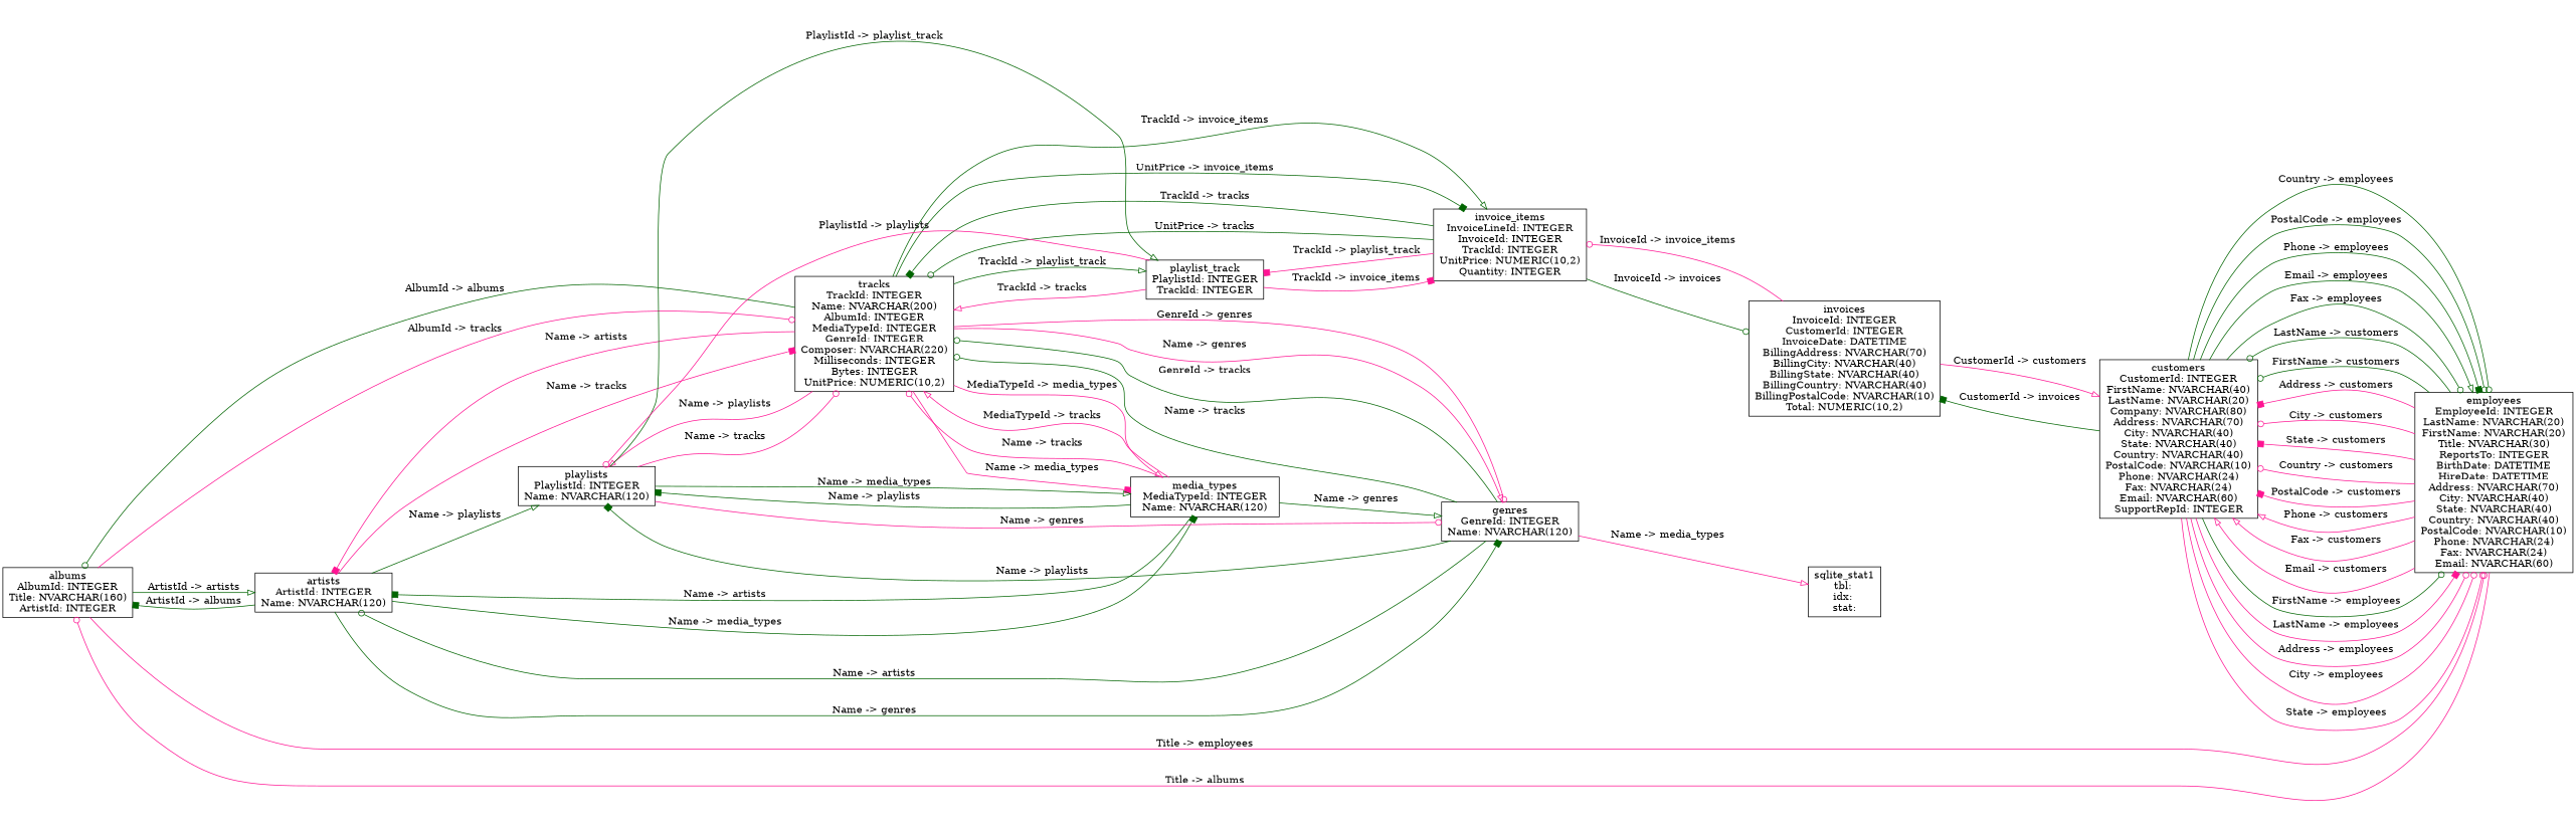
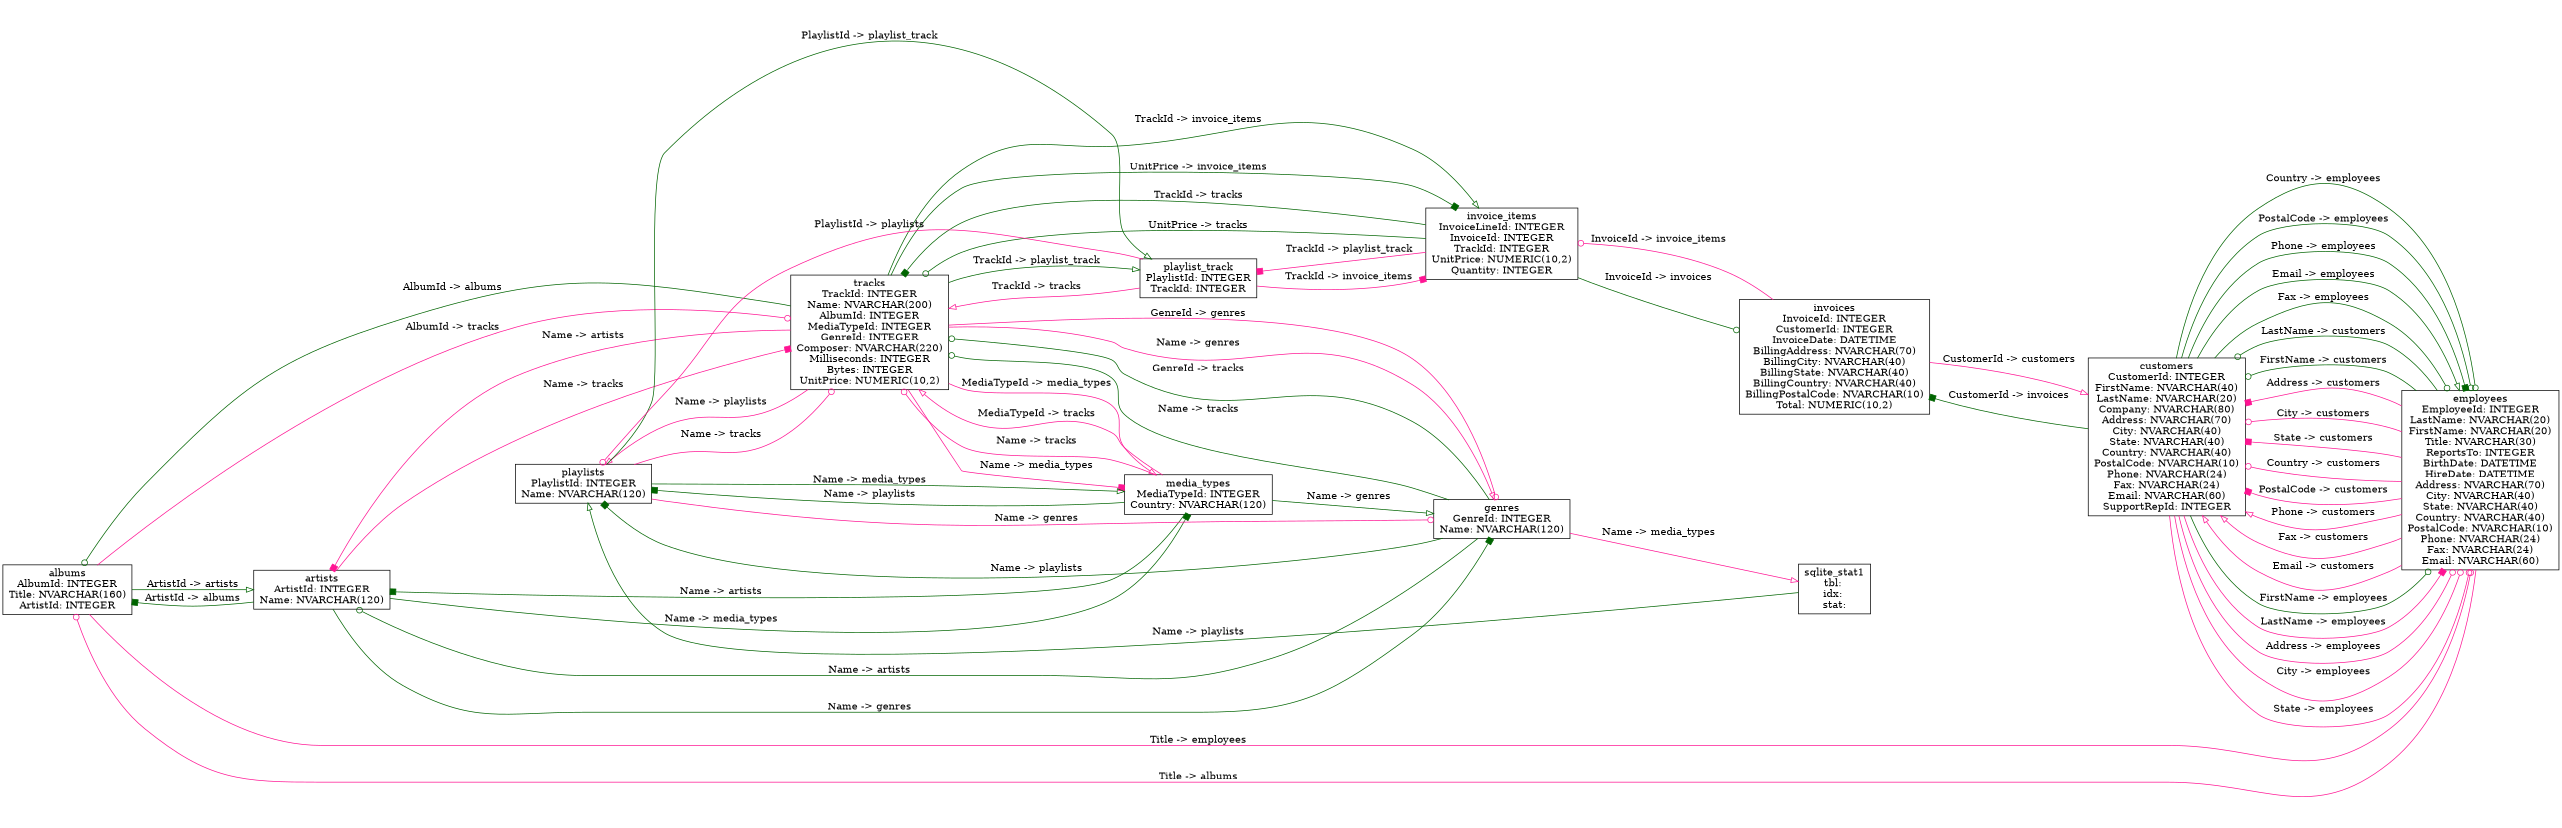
  digraph {
    rankdir=LR
    node [shape=record]
    edge [arrowhead=odot color=deeppink]
    n1 [label="albums\nAlbumId: INTEGER\nTitle: NVARCHAR(160)\nArtistId: INTEGER"]
    n2 [label="artists\nArtistId: INTEGER\nName: NVARCHAR(120)"]
    n3 [label="employees\nEmployeeId: INTEGER\nLastName: NVARCHAR(20)\nFirstName: NVARCHAR(20)\nTitle: NVARCHAR(30)\nReportsTo: INTEGER\nBirthDate: DATETIME\nHireDate: DATETIME\nAddress: NVARCHAR(70)\nCity: NVARCHAR(40)\nState: NVARCHAR(40)\nCountry: NVARCHAR(40)\nPostalCode: NVARCHAR(10)\nPhone: NVARCHAR(24)\nFax: NVARCHAR(24)\nEmail: NVARCHAR(60)"]
    n4 [label="tracks\nTrackId: INTEGER\nName: NVARCHAR(200)\nAlbumId: INTEGER\nMediaTypeId: INTEGER\nGenreId: INTEGER\nComposer: NVARCHAR(220)\nMilliseconds: INTEGER\nBytes: INTEGER\nUnitPrice: NUMERIC(10,2)"]
    n5 [label="genres\nGenreId: INTEGER\nName: NVARCHAR(120)"]
-   n6 [label="media_types\nMediaTypeId: INTEGER\nName: NVARCHAR(120)"]
+   n6 [label="media_types\nMediaTypeId: INTEGER\nCountry: NVARCHAR(120)"]
    n7 [label="playlists\nPlaylistId: INTEGER\nName: NVARCHAR(120)"]
    n8 [label="customers\nCustomerId: INTEGER\nFirstName: NVARCHAR(40)\nLastName: NVARCHAR(20)\nCompany: NVARCHAR(80)\nAddress: NVARCHAR(70)\nCity: NVARCHAR(40)\nState: NVARCHAR(40)\nCountry: NVARCHAR(40)\nPostalCode: NVARCHAR(10)\nPhone: NVARCHAR(24)\nFax: NVARCHAR(24)\nEmail: NVARCHAR(60)\nSupportRepId: INTEGER"]
    n9 [label="invoice_items\nInvoiceLineId: INTEGER\nInvoiceId: INTEGER\nTrackId: INTEGER\nUnitPrice: NUMERIC(10,2)\nQuantity: INTEGER"]
    n10 [label="playlist_track\nPlaylistId: INTEGER\nTrackId: INTEGER"]
    n11 [label="sqlite_stat1\ntbl: \nidx: \nstat: "]
    n12 [label="invoices\nInvoiceId: INTEGER\nCustomerId: INTEGER\nInvoiceDate: DATETIME\nBillingAddress: NVARCHAR(70)\nBillingCity: NVARCHAR(40)\nBillingState: NVARCHAR(40)\nBillingCountry: NVARCHAR(40)\nBillingPostalCode: NVARCHAR(10)\nTotal: NUMERIC(10,2)"]
    n1 -> n2 [arrowhead=onormal color=darkgreen label="ArtistId -> artists"]
    n1 -> n3 [label="Title -> employees"]
    n1 -> n4 [label="AlbumId -> tracks"]
    n2 -> n1 [arrowhead=box color=darkgreen label="ArtistId -> albums"]
    n2 -> n4 [arrowhead=box label="Name -> tracks"]
    n2 -> n5 [arrowhead=box color=darkgreen label="Name -> genres"]
    n2 -> n6 [arrowhead=box color=darkgreen label="Name -> media_types"]
-   n2 -> n7 [arrowhead=onormal color=darkgreen label="Name -> playlists"]
+   n11 -> n7 [arrowhead=onormal color=darkgreen label="Name -> playlists"]
    n3 -> n1 [label="Title -> albums"]
    n3 -> n8 [color=darkgreen label="LastName -> customers"]
    n3 -> n8 [color=darkgreen label="FirstName -> customers"]
    n3 -> n8 [arrowhead=box label="Address -> customers"]
    n3 -> n8 [label="City -> customers"]
    n3 -> n8 [arrowhead=box label="State -> customers"]
    n3 -> n8 [label="Country -> customers"]
    n3 -> n8 [arrowhead=box label="PostalCode -> customers"]
    n3 -> n8 [arrowhead=onormal label="Phone -> customers"]
    n3 -> n8 [arrowhead=onormal label="Fax -> customers"]
    n3 -> n8 [arrowhead=onormal label="Email -> customers"]
    n4 -> n1 [color=darkgreen label="AlbumId -> albums"]
    n4 -> n2 [arrowhead=box label="Name -> artists"]
    n4 -> n5 [arrowhead=onormal label="Name -> genres"]
    n4 -> n5 [label="GenreId -> genres"]
    n4 -> n6 [arrowhead=box label="Name -> media_types"]
    n4 -> n6 [arrowhead=onormal label="MediaTypeId -> media_types"]
    n4 -> n7 [arrowhead=onormal label="Name -> playlists"]
    n4 -> n9 [arrowhead=onormal color=darkgreen label="TrackId -> invoice_items"]
    n4 -> n9 [arrowhead=box color=darkgreen label="UnitPrice -> invoice_items"]
    n4 -> n10 [arrowhead=onormal color=darkgreen label="TrackId -> playlist_track"]
    n5 -> n2 [color=darkgreen label="Name -> artists"]
    n5 -> n4 [color=darkgreen label="GenreId -> tracks"]
    n5 -> n4 [color=darkgreen label="Name -> tracks"]
    n5 -> n7 [arrowhead=box color=darkgreen label="Name -> playlists"]
    n5 -> n11 [arrowhead=onormal label="Name -> media_types"]
    n6 -> n2 [arrowhead=box color=darkgreen label="Name -> artists"]
    n6 -> n4 [arrowhead=onormal label="MediaTypeId -> tracks"]
    n6 -> n4 [label="Name -> tracks"]
    n6 -> n5 [arrowhead=onormal color=darkgreen label="Name -> genres"]
    n6 -> n7 [arrowhead=box color=darkgreen label="Name -> playlists"]
    n7 -> n4 [label="Name -> tracks"]
    n7 -> n5 [label="Name -> genres"]
    n7 -> n6 [arrowhead=onormal color=darkgreen label="Name -> media_types"]
    n7 -> n10 [arrowhead=onormal color=darkgreen label="PlaylistId -> playlist_track"]
    n8 -> n3 [color=darkgreen label="FirstName -> employees"]
    n8 -> n3 [arrowhead=box label="LastName -> employees"]
    n8 -> n3 [label="Address -> employees"]
    n8 -> n3 [label="City -> employees"]
    n8 -> n3 [label="State -> employees"]
    n8 -> n3 [color=darkgreen label="Country -> employees"]
    n8 -> n3 [color=darkgreen label="PostalCode -> employees"]
    n8 -> n3 [arrowhead=box color=darkgreen label="Phone -> employees"]
    n8 -> n3 [color=darkgreen label="Fax -> employees"]
    n8 -> n3 [arrowhead=onormal color=darkgreen label="Email -> employees"]
    n8 -> n12 [arrowhead=box color=darkgreen label="CustomerId -> invoices"]
    n9 -> n4 [arrowhead=box color=darkgreen label="TrackId -> tracks"]
    n9 -> n4 [color=darkgreen label="UnitPrice -> tracks"]
    n9 -> n10 [arrowhead=box label="TrackId -> playlist_track"]
    n9 -> n12 [color=darkgreen label="InvoiceId -> invoices"]
    n10 -> n4 [arrowhead=onormal label="TrackId -> tracks"]
    n10 -> n7 [label="PlaylistId -> playlists"]
    n10 -> n9 [arrowhead=box label="TrackId -> invoice_items"]
    n12 -> n8 [arrowhead=onormal label="CustomerId -> customers"]
    n12 -> n9 [label="InvoiceId -> invoice_items"]
  }
